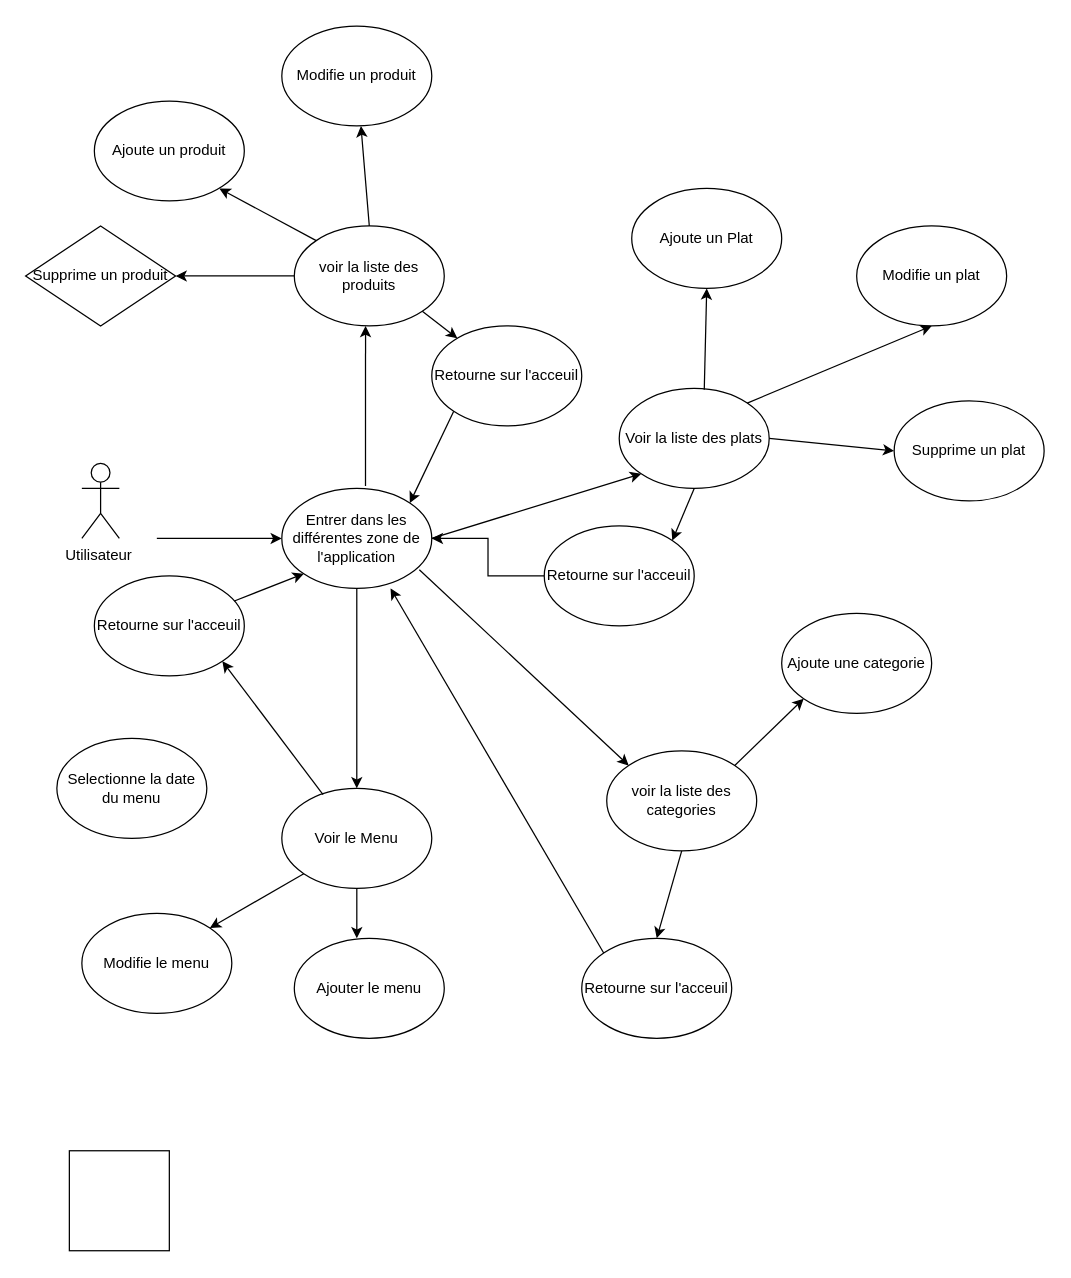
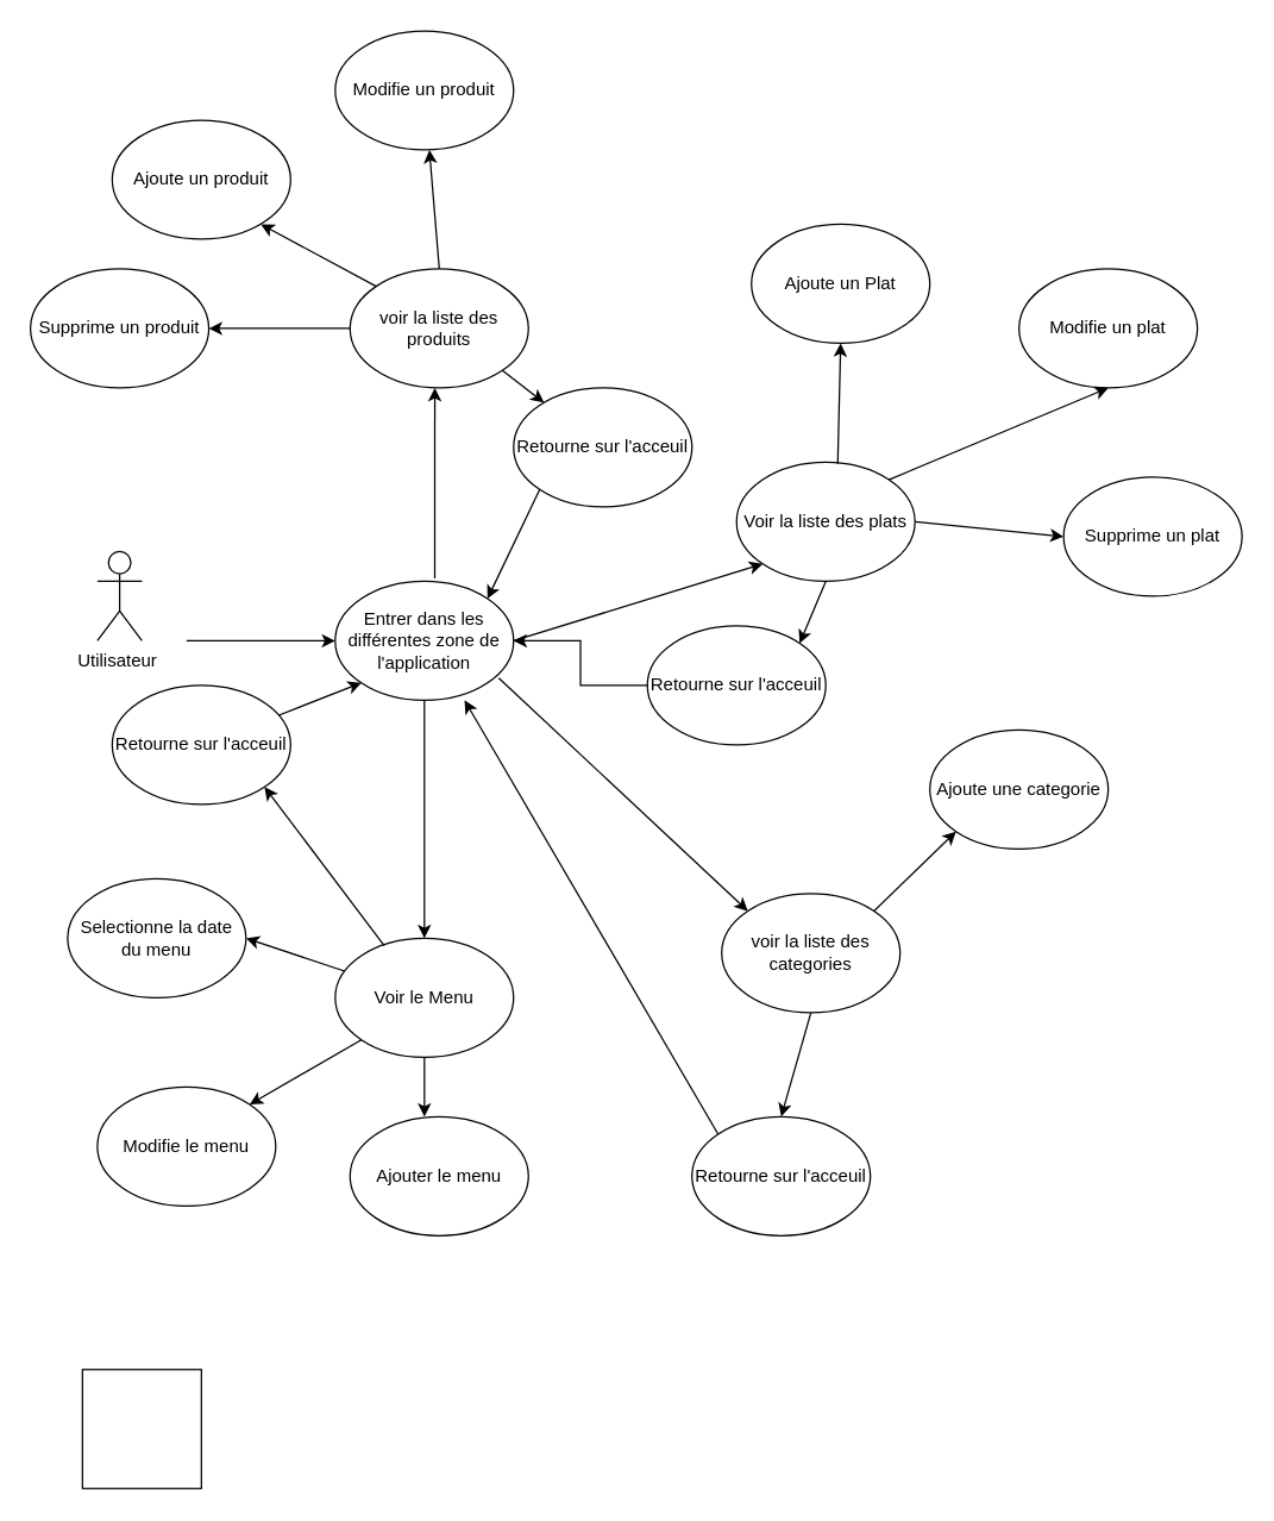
  <mxCell id="0" />
  <mxCell id="1" parent="0" />
  <mxCell id="2" value="" style="whiteSpace=wrap;html=1;aspect=fixed;" vertex="1" parent="1"><mxGeometry x="55" y="920" width="80" height="80" as="geometry" /></mxCell>
  <mxCell id="3" value="Utilisateur&amp;nbsp;&lt;br&gt;" style="shape=umlActor;verticalLabelPosition=bottom;verticalAlign=top;html=1;outlineConnect=0;" vertex="1" parent="1"><mxGeometry x="65" y="370" width="30" height="60" as="geometry" /></mxCell>
  <mxCell id="4" value="" style="endArrow=classic;html=1;rounded=0;" edge="1" parent="1" target="5"><mxGeometry width="50" height="50" relative="1" as="geometry"><mxPoint x="125" y="430" as="sourcePoint" /><mxPoint x="285" y="430" as="targetPoint" /></mxGeometry></mxCell>
  <mxCell id="5" value="Entrer dans les différentes zone de l'application" style="ellipse;whiteSpace=wrap;html=1;" vertex="1" parent="1"><mxGeometry x="225" y="390" width="120" height="80" as="geometry" /></mxCell>
  <mxCell id="6" value="" style="endArrow=classic;html=1;rounded=0;exitX=0.558;exitY=-0.025;exitDx=0;exitDy=0;exitPerimeter=0;" edge="1" parent="1" source="5"><mxGeometry width="50" height="50" relative="1" as="geometry"><mxPoint x="405" y="420" as="sourcePoint" /><mxPoint x="292" y="260" as="targetPoint" /></mxGeometry></mxCell>
  <mxCell id="7" value="Ajoute un produit&lt;br&gt;" style="ellipse;whiteSpace=wrap;html=1;" vertex="1" parent="1"><mxGeometry x="75" y="80" width="120" height="80" as="geometry" /></mxCell>
  <mxCell id="8" value="voir la liste des produits" style="ellipse;whiteSpace=wrap;html=1;" vertex="1" parent="1"><mxGeometry x="235" y="180" width="120" height="80" as="geometry" /></mxCell>
  <mxCell id="9" value="" style="endArrow=classic;html=1;rounded=0;exitX=0;exitY=0;exitDx=0;exitDy=0;" edge="1" parent="1" source="8"><mxGeometry width="50" height="50" relative="1" as="geometry"><mxPoint x="405" y="410" as="sourcePoint" /><mxPoint x="175" y="150" as="targetPoint" /></mxGeometry></mxCell>
  <mxCell id="10" value="Modifie un produit" style="ellipse;whiteSpace=wrap;html=1;" vertex="1" parent="1"><mxGeometry x="225" y="20" width="120" height="80" as="geometry" /></mxCell>
- <mxCell id="11" value="Supprime un produit" style="rhombus;whiteSpace=wrap;html=1;" vertex="1" parent="1"><mxGeometry x="20" y="180" width="120" height="80" as="geometry" /></mxCell>
+ <mxCell id="11" value="Supprime un produit" style="ellipse;whiteSpace=wrap;html=1;" vertex="1" parent="1"><mxGeometry x="20" y="180" width="120" height="80" as="geometry" /></mxCell>
  <mxCell id="12" value="Ajoute un Plat" style="ellipse;whiteSpace=wrap;html=1;" vertex="1" parent="1"><mxGeometry x="505" y="150" width="120" height="80" as="geometry" /></mxCell>
  <mxCell id="13" value="Voir la liste des plats" style="ellipse;whiteSpace=wrap;html=1;" vertex="1" parent="1"><mxGeometry x="495" y="310" width="120" height="80" as="geometry" /></mxCell>
  <mxCell id="14" value="" style="endArrow=classic;html=1;rounded=0;exitX=0.5;exitY=0;exitDx=0;exitDy=0;" edge="1" parent="1" source="8" target="10"><mxGeometry width="50" height="50" relative="1" as="geometry"><mxPoint x="405" y="410" as="sourcePoint" /><mxPoint x="455" y="360" as="targetPoint" /></mxGeometry></mxCell>
  <mxCell id="15" value="" style="endArrow=classic;html=1;rounded=0;exitX=1;exitY=0.5;exitDx=0;exitDy=0;entryX=0;entryY=1;entryDx=0;entryDy=0;" edge="1" parent="1" target="13"><mxGeometry width="50" height="50" relative="1" as="geometry"><mxPoint x="345" y="430" as="sourcePoint" /><mxPoint x="485" y="330" as="targetPoint" /></mxGeometry></mxCell>
  <mxCell id="16" value="" style="endArrow=classic;html=1;rounded=0;exitX=0.567;exitY=0.013;exitDx=0;exitDy=0;entryX=0.5;entryY=1;entryDx=0;entryDy=0;exitPerimeter=0;" edge="1" parent="1" source="13" target="12"><mxGeometry width="50" height="50" relative="1" as="geometry"><mxPoint x="625" y="219.5" as="sourcePoint" /><mxPoint x="685" y="219.5" as="targetPoint" /></mxGeometry></mxCell>
  <mxCell id="17" value="" style="endArrow=classic;html=1;rounded=0;exitX=0;exitY=0.5;exitDx=0;exitDy=0;entryX=1;entryY=0.5;entryDx=0;entryDy=0;" edge="1" parent="1" source="8" target="11"><mxGeometry width="50" height="50" relative="1" as="geometry"><mxPoint x="265" y="159" as="sourcePoint" /><mxPoint x="155" y="180" as="targetPoint" /></mxGeometry></mxCell>
  <mxCell id="18" value="" style="endArrow=classic;html=1;rounded=0;exitX=1;exitY=1;exitDx=0;exitDy=0;" edge="1" parent="1" source="8" target="27"><mxGeometry width="50" height="50" relative="1" as="geometry"><mxPoint x="142.574" y="631.716" as="sourcePoint" /><mxPoint x="95" y="590" as="targetPoint" /></mxGeometry></mxCell>
  <mxCell id="19" value="" style="endArrow=classic;html=1;rounded=0;exitX=1;exitY=0;exitDx=0;exitDy=0;entryX=0.5;entryY=1;entryDx=0;entryDy=0;" edge="1" parent="1" source="13" target="23"><mxGeometry width="50" height="50" relative="1" as="geometry"><mxPoint x="782.574" y="309.996" as="sourcePoint" /><mxPoint x="735" y="268.28" as="targetPoint" /></mxGeometry></mxCell>
  <mxCell id="20" value="" style="endArrow=classic;html=1;rounded=0;exitX=1;exitY=0.5;exitDx=0;exitDy=0;entryX=0;entryY=0.5;entryDx=0;entryDy=0;" edge="1" parent="1" source="13" target="26"><mxGeometry width="50" height="50" relative="1" as="geometry"><mxPoint x="195.004" y="561.716" as="sourcePoint" /><mxPoint x="147.43" y="520" as="targetPoint" /></mxGeometry></mxCell>
  <mxCell id="21" value="" style="endArrow=classic;html=1;rounded=0;exitX=0.5;exitY=1;exitDx=0;exitDy=0;entryX=1;entryY=0;entryDx=0;entryDy=0;" edge="1" parent="1" source="13" target="25"><mxGeometry width="50" height="50" relative="1" as="geometry"><mxPoint x="195.004" y="611.716" as="sourcePoint" /><mxPoint x="147.43" y="570" as="targetPoint" /></mxGeometry></mxCell>
  <mxCell id="22" value="" style="endArrow=classic;html=1;rounded=0;exitX=0;exitY=1;exitDx=0;exitDy=0;entryX=1;entryY=0;entryDx=0;entryDy=0;" edge="1" parent="1" source="27" target="5"><mxGeometry width="50" height="50" relative="1" as="geometry"><mxPoint x="118.784" y="631.716" as="sourcePoint" /><mxPoint x="71.21" y="590" as="targetPoint" /></mxGeometry></mxCell>
  <mxCell id="23" value="Modifie un plat" style="ellipse;whiteSpace=wrap;html=1;" vertex="1" parent="1"><mxGeometry x="685" y="180" width="120" height="80" as="geometry" /></mxCell>
  <mxCell id="24" value="" style="edgeStyle=orthogonalEdgeStyle;rounded=0;orthogonalLoop=1;jettySize=auto;html=1;" edge="1" parent="1" source="25" target="5"><mxGeometry relative="1" as="geometry" /></mxCell>
  <mxCell id="25" value="Retourne sur l'acceuil" style="ellipse;whiteSpace=wrap;html=1;" vertex="1" parent="1"><mxGeometry x="435" y="420" width="120" height="80" as="geometry" /></mxCell>
  <mxCell id="26" value="Supprime un plat" style="ellipse;whiteSpace=wrap;html=1;" vertex="1" parent="1"><mxGeometry x="715" y="320" width="120" height="80" as="geometry" /></mxCell>
  <mxCell id="27" value="Retourne sur l'acceuil" style="ellipse;whiteSpace=wrap;html=1;" vertex="1" parent="1"><mxGeometry x="345" y="260" width="120" height="80" as="geometry" /></mxCell>
  <mxCell id="28" value="Voir le Menu" style="ellipse;whiteSpace=wrap;html=1;" vertex="1" parent="1"><mxGeometry x="225" y="630" width="120" height="80" as="geometry" /></mxCell>
  <mxCell id="29" value="" style="endArrow=classic;html=1;rounded=0;exitX=0;exitY=1;exitDx=0;exitDy=0;entryX=1;entryY=0;entryDx=0;entryDy=0;" edge="1" parent="1" source="28" target="32"><mxGeometry width="50" height="50" relative="1" as="geometry"><mxPoint x="585" y="420" as="sourcePoint" /><mxPoint x="507.426" y="501.716" as="targetPoint" /></mxGeometry></mxCell>
+ <mxCell id="30" value="" style="endArrow=classic;html=1;rounded=0;entryX=1;entryY=0.5;entryDx=0;entryDy=0;" edge="1" parent="1" source="28" target="33"><mxGeometry width="50" height="50" relative="1" as="geometry"><mxPoint x="605" y="440" as="sourcePoint" /><mxPoint x="527.426" y="521.716" as="targetPoint" /></mxGeometry></mxCell>
  <mxCell id="31" value="" style="endArrow=classic;html=1;rounded=0;exitX=0.5;exitY=1;exitDx=0;exitDy=0;entryX=0.5;entryY=0;entryDx=0;entryDy=0;" edge="1" parent="1" source="5" target="28"><mxGeometry width="50" height="50" relative="1" as="geometry"><mxPoint x="302.57" y="510" as="sourcePoint" /><mxPoint x="224.996" y="591.716" as="targetPoint" /></mxGeometry></mxCell>
  <mxCell id="32" value="Modifie le menu" style="ellipse;whiteSpace=wrap;html=1;" vertex="1" parent="1"><mxGeometry x="65" y="730" width="120" height="80" as="geometry" /></mxCell>
  <mxCell id="33" value="Selectionne la date du menu" style="ellipse;whiteSpace=wrap;html=1;" vertex="1" parent="1"><mxGeometry x="45" y="590" width="120" height="80" as="geometry" /></mxCell>
  <mxCell id="34" value="" style="endArrow=classic;html=1;rounded=0;exitX=0.917;exitY=0.813;exitDx=0;exitDy=0;exitPerimeter=0;entryX=0;entryY=0;entryDx=0;entryDy=0;" edge="1" parent="1" source="5" target="37"><mxGeometry width="50" height="50" relative="1" as="geometry"><mxPoint x="742.57" y="430.86" as="sourcePoint" /><mxPoint x="525" y="600" as="targetPoint" /></mxGeometry></mxCell>
  <mxCell id="35" value="Retourne sur l'acceuil" style="ellipse;whiteSpace=wrap;html=1;" vertex="1" parent="1"><mxGeometry x="465" y="750" width="120" height="80" as="geometry" /></mxCell>
  <mxCell id="36" value="Ajoute une categorie" style="ellipse;whiteSpace=wrap;html=1;" vertex="1" parent="1"><mxGeometry x="625" y="490" width="120" height="80" as="geometry" /></mxCell>
  <mxCell id="37" value="voir la liste des categories" style="ellipse;whiteSpace=wrap;html=1;" vertex="1" parent="1"><mxGeometry x="485" y="600" width="120" height="80" as="geometry" /></mxCell>
  <mxCell id="38" value="" style="endArrow=classic;html=1;rounded=0;exitX=0.5;exitY=1;exitDx=0;exitDy=0;entryX=0.5;entryY=0;entryDx=0;entryDy=0;" edge="1" parent="1" source="37" target="35"><mxGeometry width="50" height="50" relative="1" as="geometry"><mxPoint x="315" y="493.32" as="sourcePoint" /><mxPoint x="482.534" y="649.996" as="targetPoint" /></mxGeometry></mxCell>
  <mxCell id="39" value="" style="endArrow=classic;html=1;rounded=0;exitX=0;exitY=0;exitDx=0;exitDy=0;entryX=0.725;entryY=1;entryDx=0;entryDy=0;entryPerimeter=0;" edge="1" parent="1" source="35" target="5"><mxGeometry width="50" height="50" relative="1" as="geometry"><mxPoint x="305" y="553.32" as="sourcePoint" /><mxPoint x="472.534" y="709.996" as="targetPoint" /></mxGeometry></mxCell>
  <mxCell id="40" value="" style="endArrow=classic;html=1;rounded=0;exitX=1;exitY=0;exitDx=0;exitDy=0;entryX=0;entryY=1;entryDx=0;entryDy=0;" edge="1" parent="1" source="37" target="36"><mxGeometry width="50" height="50" relative="1" as="geometry"><mxPoint x="457.47" y="451.66" as="sourcePoint" /><mxPoint x="625.004" y="608.336" as="targetPoint" /></mxGeometry></mxCell>
  <mxCell id="41" value="Retourne sur l'acceuil" style="ellipse;whiteSpace=wrap;html=1;" vertex="1" parent="1"><mxGeometry x="75" y="460" width="120" height="80" as="geometry" /></mxCell>
  <mxCell id="42" value="" style="endArrow=classic;html=1;rounded=0;exitX=0.275;exitY=0.063;exitDx=0;exitDy=0;entryX=1;entryY=1;entryDx=0;entryDy=0;exitPerimeter=0;" edge="1" parent="1" source="28" target="41"><mxGeometry width="50" height="50" relative="1" as="geometry"><mxPoint x="492.574" y="771.716" as="sourcePoint" /><mxPoint x="322" y="480" as="targetPoint" /></mxGeometry></mxCell>
  <mxCell id="43" value="" style="endArrow=classic;html=1;rounded=0;entryX=0;entryY=1;entryDx=0;entryDy=0;" edge="1" parent="1" source="41" target="5"><mxGeometry width="50" height="50" relative="1" as="geometry"><mxPoint x="502.574" y="781.716" as="sourcePoint" /><mxPoint x="332" y="490" as="targetPoint" /></mxGeometry></mxCell>
  <mxCell id="44" value="Ajouter le menu" style="ellipse;whiteSpace=wrap;html=1;" vertex="1" parent="1"><mxGeometry x="235" y="750" width="120" height="80" as="geometry" /></mxCell>
  <mxCell id="45" value="" style="endArrow=classic;html=1;rounded=0;exitX=0.5;exitY=1;exitDx=0;exitDy=0;entryX=0.417;entryY=0;entryDx=0;entryDy=0;entryPerimeter=0;" edge="1" parent="1" source="28" target="44"><mxGeometry width="50" height="50" relative="1" as="geometry"><mxPoint x="555" y="690" as="sourcePoint" /><mxPoint x="535" y="760" as="targetPoint" /></mxGeometry></mxCell>
